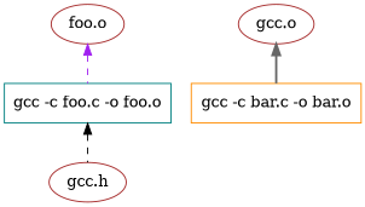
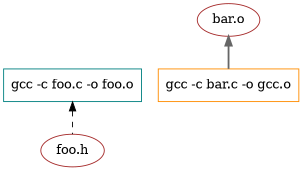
  digraph {
    node [color=brown]
    edge [dir=back style=dashed]
-   n1 [label="foo.o"]
    n2 [color=teal label="gcc -c foo.c -o foo.o" shape=rectangle]
-   n3 [label="gcc.h"]
-   n4 [label="gcc.o"]
-   n5 [color=darkorange label="gcc -c bar.c -o bar.o" shape=rectangle]
-   n1 -> n2 [color=purple]
+   n3 [label="foo.h"]
+   n4 [label="bar.o"]
+   n5 [color=darkorange label="gcc -c bar.c -o gcc.o" shape=rectangle]
    n2 -> n3 [color=black]
    n4 -> n5 [color=gray40 style=bold]
  }
